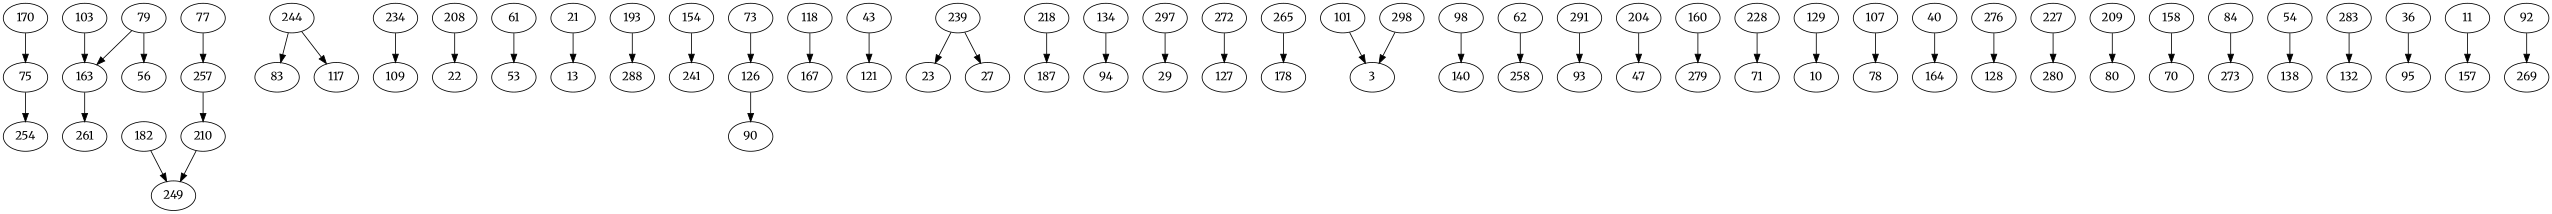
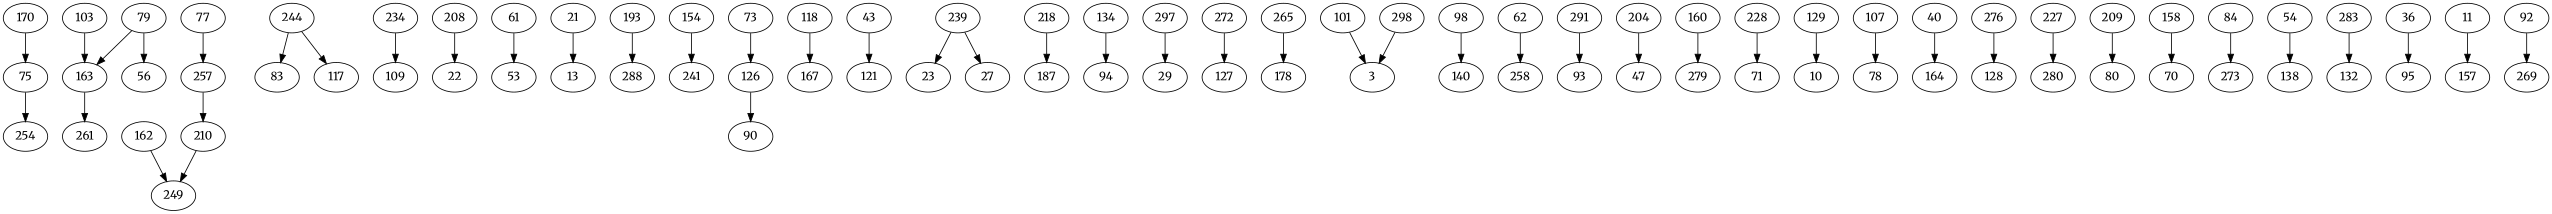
  digraph {
    fontname=Merriweather
    node [fontname=Merriweather]
    edge [Label=3 fontname=Merriweather]
    170
    75
    254
    103
    163
    261
    257
    210
    249
    244
    83
    117
    234
    109
    208
    22
    61
    53
    21
    13
    193
    288
-   182
+   182 [label=162]
    154
    241
    126
    90
    118
    167
    77
    43
    121
    239
    23
    27
    218
    187
    134
    94
    79
    n41 [label=56]
    297
    29
    272
    127
    265
    178
    101
    3
    98
    140
    62
    258
    291
    93
    204
    47
    160
    279
    228
    71
    129
    10
    107
    78
    40
    164
    298
    276
    128
    227
    280
    209
    80
    158
    70
    84
    273
    73
    54
    138
    283
    132
    36
    95
    11
    157
    92
    269
    170 -> 75 [Label=10]
    75 -> 254 [Label=10]
    103 -> 163 [Label=10]
    163 -> 261 [Label=7]
    257 -> 210 [Label=9]
    210 -> 249 [Label=2]
    244 -> 83 [Label=9]
    244 -> 117 [Label=1]
    234 -> 109 [Label=9]
    208 -> 22 [Label=9]
    61 -> 53 [Label=9]
    21 -> 13 [Label=9]
    193 -> 288 [Label=8]
    182 -> 249 [Label=8]
    154 -> 241 [Label=8]
    126 -> 90 [Label=8]
    118 -> 167 [Label=8]
    77 -> 257 [Label=8]
    43 -> 121 [Label=8]
    239 -> 23 [Label=7]
    239 -> 27
    218 -> 187 [Label=7]
    134 -> 94 [Label=7]
    79 -> 163 [Label=4]
    79 -> n41 [Label=7]
    297 -> 29 [Label=6]
    272 -> 127 [Label=6]
    265 -> 178 [Label=6]
    101 -> 3 [Label=6]
    98 -> 140 [Label=6]
    62 -> 258 [Label=6]
    291 -> 93 [Label=5]
    204 -> 47 [Label=5]
    160 -> 279 [Label=5]
    228 -> 71 [Label=4]
    129 -> 10 [Label=4]
    107 -> 78 [Label=4]
    40 -> 164 [Label=4]
    298 -> 3
    276 -> 128
    227 -> 280
    209 -> 80
    158 -> 70
    84 -> 273
    73 -> 126
    54 -> 138
    283 -> 132 [Label=2]
    36 -> 95 [Label=2]
    11 -> 157 [Label=2]
    92 -> 269 [Label=1]
  }
